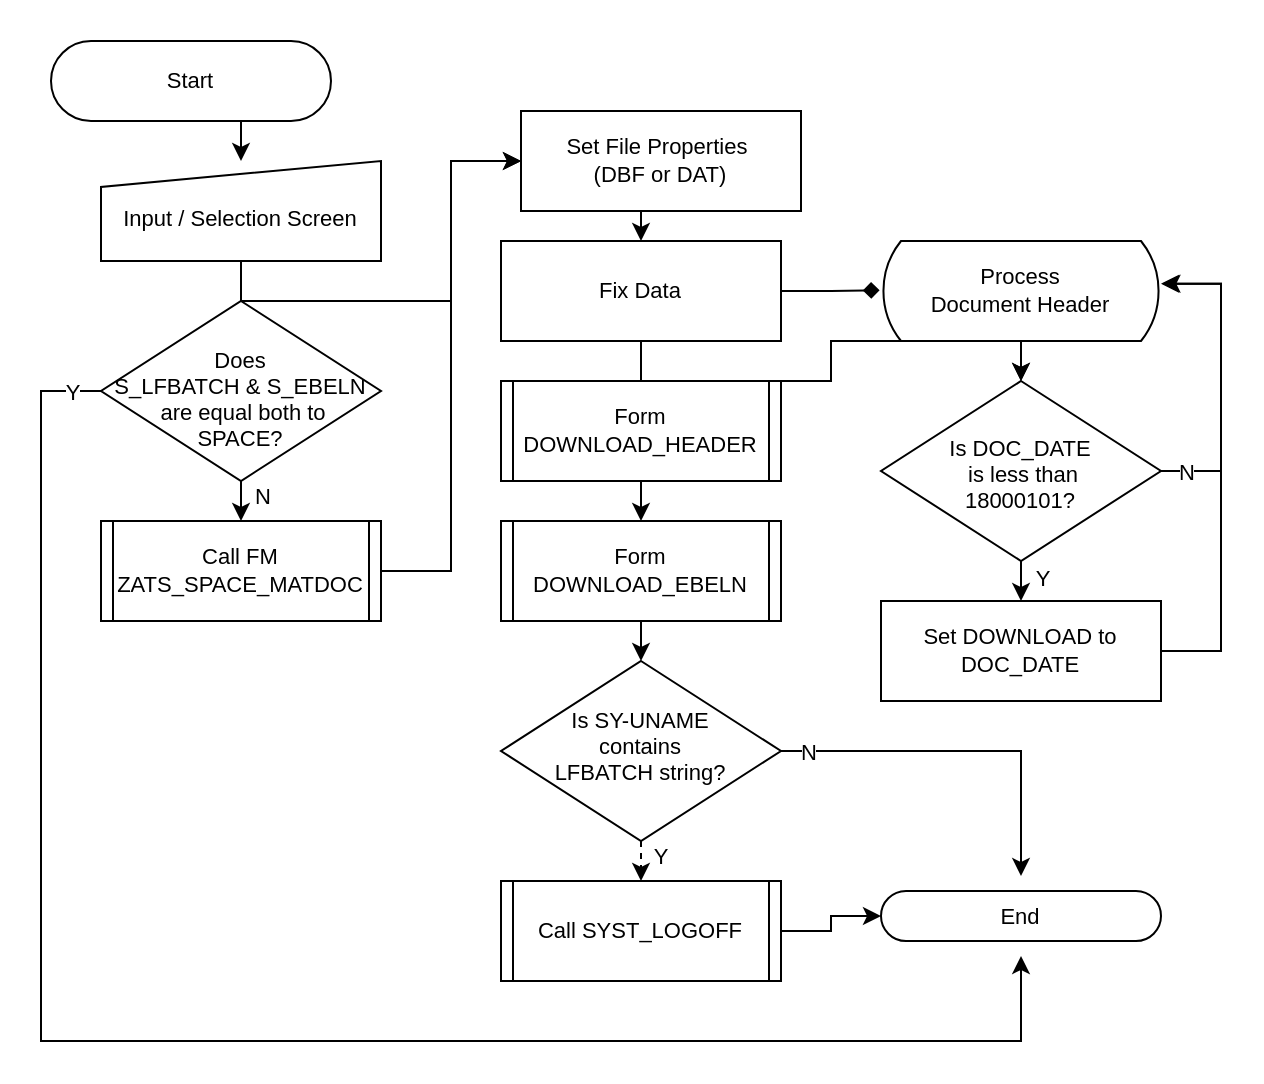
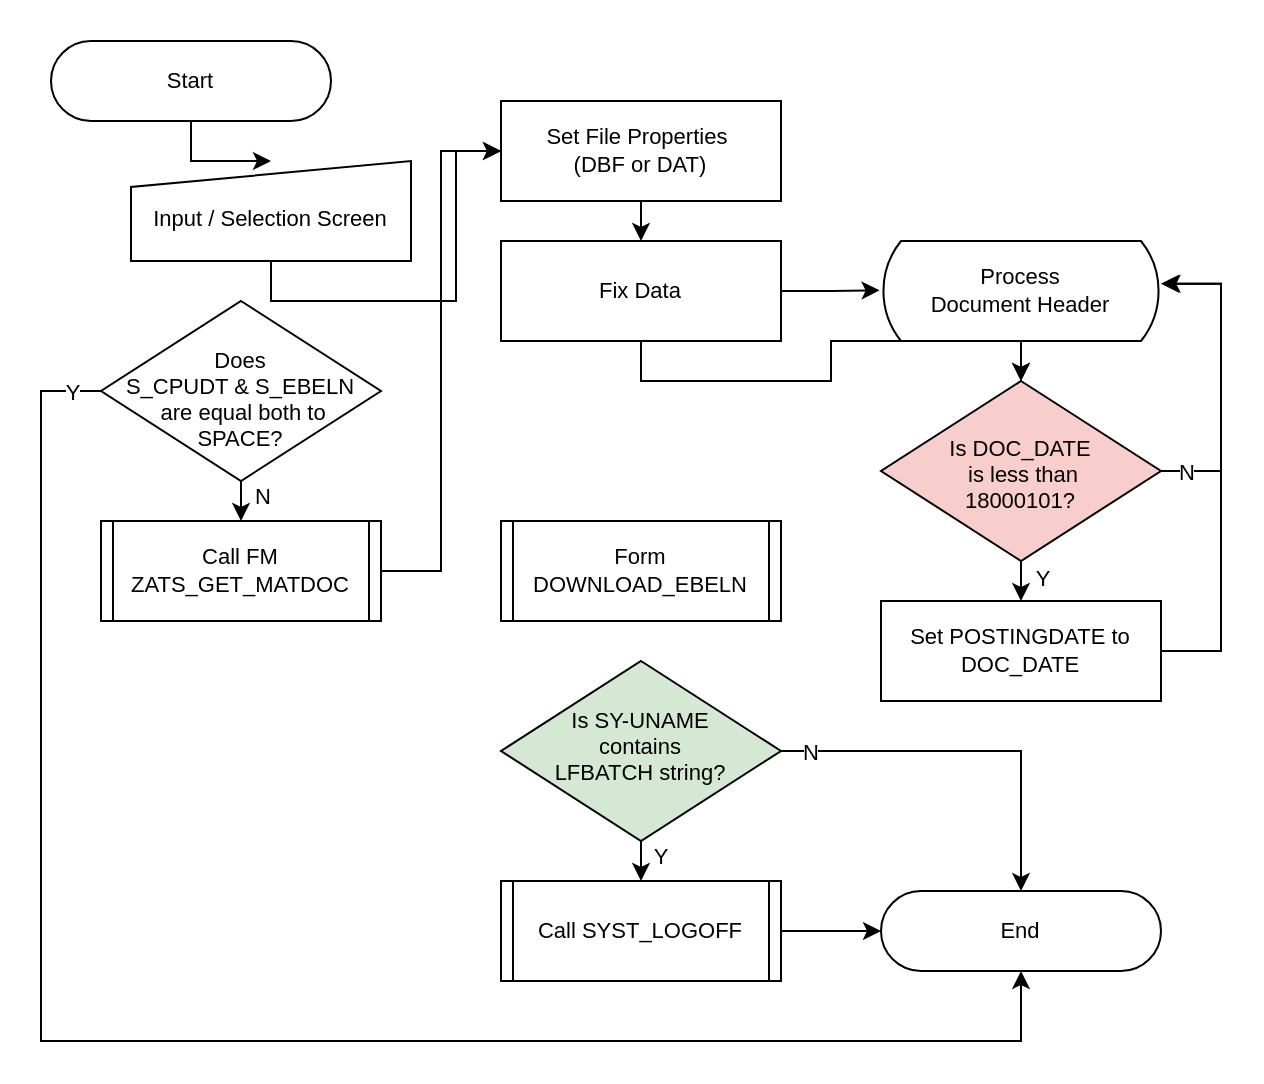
  <mxCell id="0" />
  <mxCell id="1" parent="0" />
  <mxCell id="2" style="edgeStyle=orthogonalEdgeStyle;rounded=0;orthogonalLoop=1;jettySize=auto;html=1;exitX=0.5;exitY=0.5;exitDx=0;exitDy=20;exitPerimeter=0;entryX=0.5;entryY=0;entryDx=0;entryDy=0;" edge="1" parent="1" source="3" target="5"><mxGeometry relative="1" as="geometry" /></mxCell>
  <mxCell id="3" value="Start" style="html=1;dashed=0;whiteSpace=wrap;shape=mxgraph.dfd.start;fontSize=11;" vertex="1" parent="1"><mxGeometry x="25" y="20" width="140" height="40" as="geometry" /></mxCell>
  <mxCell id="4" style="edgeStyle=orthogonalEdgeStyle;rounded=0;orthogonalLoop=1;jettySize=auto;html=1;exitX=0.5;exitY=1;exitDx=0;exitDy=0;" edge="1" parent="1" source="5" target="11"><mxGeometry relative="1" as="geometry" /></mxCell>
- <mxCell id="5" value="Input / Selection Screen" style="shape=manualInput;whiteSpace=wrap;html=1;fontSize=11;size=13;spacingTop=7;" vertex="1" parent="1"><mxGeometry x="50" y="80" width="140" height="50" as="geometry" /></mxCell>
+ <mxCell id="5" value="Input / Selection Screen" style="shape=manualInput;whiteSpace=wrap;html=1;fontSize=11;size=13;spacingTop=7;" vertex="1" parent="1"><mxGeometry x="65" y="80" width="140" height="50" as="geometry" /></mxCell>
  <mxCell id="6" style="edgeStyle=orthogonalEdgeStyle;rounded=0;orthogonalLoop=1;jettySize=auto;html=1;exitX=0.5;exitY=1;exitDx=0;exitDy=0;entryX=0.5;entryY=0;entryDx=0;entryDy=0;" edge="1" parent="1" source="7" target="9"><mxGeometry relative="1" as="geometry" /></mxCell>
- <mxCell id="7" value="&lt;br&gt;Does&lt;br&gt;S_LFBATCH &amp;amp; S_EBELN&lt;br&gt;&amp;nbsp;are equal both to &lt;br&gt;SPACE?" style="rhombus;whiteSpace=wrap;html=1;fontSize=11;spacingTop=-5;" vertex="1" parent="1"><mxGeometry x="50" y="150" width="140" height="90" as="geometry" /></mxCell>
+ <mxCell id="7" value="&lt;br&gt;Does&lt;br&gt;S_CPUDT &amp;amp; S_EBELN&lt;br&gt;&amp;nbsp;are equal both to &lt;br&gt;SPACE?" style="rhombus;whiteSpace=wrap;html=1;fontSize=11;spacingTop=-5;" vertex="1" parent="1"><mxGeometry x="50" y="150" width="140" height="90" as="geometry" /></mxCell>
  <mxCell id="8" style="edgeStyle=orthogonalEdgeStyle;rounded=0;orthogonalLoop=1;jettySize=auto;html=1;exitX=1;exitY=0.5;exitDx=0;exitDy=0;entryX=0;entryY=0.5;entryDx=0;entryDy=0;" edge="1" parent="1" source="9" target="11"><mxGeometry relative="1" as="geometry" /></mxCell>
- <mxCell id="9" value="&lt;font style=&quot;font-size: 11px;&quot;&gt;Call FM ZATS_SPACE_MATDOC&lt;br&gt;&lt;/font&gt;" style="shape=process;whiteSpace=wrap;html=1;backgroundOutline=1;fontSize=11;size=0.042;" vertex="1" parent="1"><mxGeometry x="50" y="260" width="140" height="50" as="geometry" /></mxCell>
+ <mxCell id="9" value="&lt;font style=&quot;font-size: 11px;&quot;&gt;Call FM ZATS_GET_MATDOC&lt;br&gt;&lt;/font&gt;" style="shape=process;whiteSpace=wrap;html=1;backgroundOutline=1;fontSize=11;size=0.042;" vertex="1" parent="1"><mxGeometry x="50" y="260" width="140" height="50" as="geometry" /></mxCell>
  <mxCell id="10" style="edgeStyle=orthogonalEdgeStyle;rounded=0;orthogonalLoop=1;jettySize=auto;html=1;exitX=0.5;exitY=1;exitDx=0;exitDy=0;entryX=0.5;entryY=0;entryDx=0;entryDy=0;" edge="1" parent="1" source="11" target="18"><mxGeometry relative="1" as="geometry" /></mxCell>
- <mxCell id="11" value="&lt;font style=&quot;font-size: 11px;&quot;&gt;Set File Properties&amp;nbsp;&lt;br&gt;(DBF or DAT)&lt;br&gt;&lt;/font&gt;" style="shape=process;whiteSpace=wrap;html=1;backgroundOutline=1;fontSize=11;size=0;" vertex="1" parent="1"><mxGeometry x="260" y="55" width="140" height="50" as="geometry" /></mxCell>
+ <mxCell id="11" value="&lt;font style=&quot;font-size: 11px;&quot;&gt;Set File Properties&amp;nbsp;&lt;br&gt;(DBF or DAT)&lt;br&gt;&lt;/font&gt;" style="shape=process;whiteSpace=wrap;html=1;backgroundOutline=1;fontSize=11;size=0;" vertex="1" parent="1"><mxGeometry x="250" y="50" width="140" height="50" as="geometry" /></mxCell>
  <mxCell id="12" style="edgeStyle=orthogonalEdgeStyle;rounded=0;orthogonalLoop=1;jettySize=auto;html=1;exitX=0.5;exitY=1;exitDx=0;exitDy=0;exitPerimeter=0;entryX=0.5;entryY=0;entryDx=0;entryDy=0;" edge="1" parent="1" source="13" target="15"><mxGeometry relative="1" as="geometry" /></mxCell>
  <mxCell id="13" value="Process &lt;br&gt;Document Header" style="html=1;dashed=0;whiteSpace=wrap;shape=mxgraph.dfd.loop;fontSize=11;" vertex="1" parent="1"><mxGeometry x="440" y="120" width="140" height="50" as="geometry" /></mxCell>
  <mxCell id="14" style="edgeStyle=orthogonalEdgeStyle;rounded=0;orthogonalLoop=1;jettySize=auto;html=1;exitX=0.5;exitY=1;exitDx=0;exitDy=0;entryX=0.5;entryY=0;entryDx=0;entryDy=0;" edge="1" parent="1" source="15" target="16"><mxGeometry relative="1" as="geometry" /></mxCell>
- <mxCell id="15" value="Is DOC_DATE&lt;br&gt;&amp;nbsp;is less than &lt;br&gt;18000101?" style="rhombus;whiteSpace=wrap;html=1;fontSize=11;spacingTop=3;" vertex="1" parent="1"><mxGeometry x="440" y="190" width="140" height="90" as="geometry" /></mxCell>
- <mxCell id="16" value="&lt;font style=&quot;font-size: 11px;&quot;&gt;Set DOWNLOAD to DOC_DATE&lt;br&gt;&lt;/font&gt;" style="shape=process;whiteSpace=wrap;html=1;backgroundOutline=1;fontSize=11;size=0;" vertex="1" parent="1"><mxGeometry x="440" y="300" width="140" height="50" as="geometry" /></mxCell>
+ <mxCell id="15" value="Is DOC_DATE&lt;br&gt;&amp;nbsp;is less than &lt;br&gt;18000101?" style="rhombus;whiteSpace=wrap;html=1;fontSize=11;spacingTop=3;fillColor=#f8cecc;" vertex="1" parent="1"><mxGeometry x="440" y="190" width="140" height="90" as="geometry" /></mxCell>
+ <mxCell id="16" value="&lt;font style=&quot;font-size: 11px;&quot;&gt;Set POSTINGDATE to DOC_DATE&lt;br&gt;&lt;/font&gt;" style="shape=process;whiteSpace=wrap;html=1;backgroundOutline=1;fontSize=11;size=0;" vertex="1" parent="1"><mxGeometry x="440" y="300" width="140" height="50" as="geometry" /></mxCell>
  <mxCell id="17" style="edgeStyle=orthogonalEdgeStyle;rounded=0;orthogonalLoop=1;jettySize=auto;html=1;exitX=0.5;exitY=1;exitDx=0;exitDy=0;" edge="1" parent="1" source="18" target="15"><mxGeometry relative="1" as="geometry" /></mxCell>
  <mxCell id="18" value="&lt;font style=&quot;font-size: 11px;&quot;&gt;Fix Data&lt;br&gt;&lt;/font&gt;" style="shape=process;whiteSpace=wrap;html=1;backgroundOutline=1;fontSize=11;size=0;" vertex="1" parent="1"><mxGeometry x="250" y="120" width="140" height="50" as="geometry" /></mxCell>
- <mxCell id="19" style="edgeStyle=orthogonalEdgeStyle;rounded=0;orthogonalLoop=1;jettySize=auto;html=1;exitX=1;exitY=0.5;exitDx=0;exitDy=0;entryX=-0.005;entryY=0.493;entryDx=0;entryDy=0;entryPerimeter=0;endArrow=diamond;" edge="1" parent="1" source="18" target="13"><mxGeometry relative="1" as="geometry" /></mxCell>
- <mxCell id="20" style="edgeStyle=orthogonalEdgeStyle;rounded=0;orthogonalLoop=1;jettySize=auto;html=1;exitX=0.5;exitY=1;exitDx=0;exitDy=0;entryX=0.5;entryY=0;entryDx=0;entryDy=0;" edge="1" parent="1" source="21" target="23"><mxGeometry relative="1" as="geometry" /></mxCell>
- <mxCell id="21" value="&lt;font style=&quot;font-size: 11px;&quot;&gt;Form DOWNLOAD_HEADER&lt;br&gt;&lt;/font&gt;" style="shape=process;whiteSpace=wrap;html=1;backgroundOutline=1;fontSize=11;size=0.042;" vertex="1" parent="1"><mxGeometry x="250" y="190" width="140" height="50" as="geometry" /></mxCell>
- <mxCell id="22" style="edgeStyle=orthogonalEdgeStyle;rounded=0;orthogonalLoop=1;jettySize=auto;html=1;exitX=0.5;exitY=1;exitDx=0;exitDy=0;entryX=0.5;entryY=0;entryDx=0;entryDy=0;" edge="1" parent="1" source="23" target="25"><mxGeometry relative="1" as="geometry" /></mxCell>
+ <mxCell id="19" style="edgeStyle=orthogonalEdgeStyle;rounded=0;orthogonalLoop=1;jettySize=auto;html=1;exitX=1;exitY=0.5;exitDx=0;exitDy=0;entryX=-0.005;entryY=0.493;entryDx=0;entryDy=0;entryPerimeter=0;" edge="1" parent="1" source="18" target="13"><mxGeometry relative="1" as="geometry" /></mxCell>
  <mxCell id="23" value="&lt;font style=&quot;font-size: 11px;&quot;&gt;Form &lt;br&gt;DOWNLOAD_EBELN&lt;br&gt;&lt;/font&gt;" style="shape=process;whiteSpace=wrap;html=1;backgroundOutline=1;fontSize=11;size=0.042;" vertex="1" parent="1"><mxGeometry x="250" y="260" width="140" height="50" as="geometry" /></mxCell>
- <mxCell id="24" style="edgeStyle=orthogonalEdgeStyle;rounded=0;orthogonalLoop=1;jettySize=auto;html=1;exitX=0.5;exitY=1;exitDx=0;exitDy=0;entryX=0.5;entryY=0;entryDx=0;entryDy=0;dashed=1;" edge="1" parent="1" source="25" target="26"><mxGeometry relative="1" as="geometry" /></mxCell>
- <mxCell id="25" value="Is SY-UNAME &lt;br&gt;contains&lt;br&gt;LFBATCH string?" style="rhombus;whiteSpace=wrap;html=1;fontSize=11;spacingTop=-5;" vertex="1" parent="1"><mxGeometry x="250" y="330" width="140" height="90" as="geometry" /></mxCell>
+ <mxCell id="24" style="edgeStyle=orthogonalEdgeStyle;rounded=0;orthogonalLoop=1;jettySize=auto;html=1;exitX=0.5;exitY=1;exitDx=0;exitDy=0;entryX=0.5;entryY=0;entryDx=0;entryDy=0;" edge="1" parent="1" source="25" target="26"><mxGeometry relative="1" as="geometry" /></mxCell>
+ <mxCell id="25" value="Is SY-UNAME &lt;br&gt;contains&lt;br&gt;LFBATCH string?" style="rhombus;whiteSpace=wrap;html=1;fontSize=11;spacingTop=-5;fillColor=#d5e8d4;" vertex="1" parent="1"><mxGeometry x="250" y="330" width="140" height="90" as="geometry" /></mxCell>
  <mxCell id="26" value="&lt;font style=&quot;font-size: 11px;&quot;&gt;Call SYST_LOGOFF&lt;br&gt;&lt;/font&gt;" style="shape=process;whiteSpace=wrap;html=1;backgroundOutline=1;fontSize=11;size=0.042;" vertex="1" parent="1"><mxGeometry x="250" y="440" width="140" height="50" as="geometry" /></mxCell>
- <mxCell id="27" value="End" style="html=1;dashed=0;whiteSpace=wrap;shape=mxgraph.dfd.start;fontSize=11;" vertex="1" parent="1"><mxGeometry x="440" y="445" width="140" height="25" as="geometry" /></mxCell>
+ <mxCell id="27" value="End" style="html=1;dashed=0;whiteSpace=wrap;shape=mxgraph.dfd.start;fontSize=11;" vertex="1" parent="1"><mxGeometry x="440" y="445" width="140" height="40" as="geometry" /></mxCell>
  <mxCell id="28" style="edgeStyle=orthogonalEdgeStyle;rounded=0;orthogonalLoop=1;jettySize=auto;html=1;exitX=1;exitY=0.5;exitDx=0;exitDy=0;entryX=1;entryY=0.427;entryDx=0;entryDy=0;entryPerimeter=0;" edge="1" parent="1" source="15" target="13"><mxGeometry relative="1" as="geometry"><Array as="points"><mxPoint x="610" y="235" /><mxPoint x="610" y="141" /></Array></mxGeometry></mxCell>
  <mxCell id="29" value="N" style="edgeLabel;html=1;align=center;verticalAlign=middle;resizable=0;points=[];" vertex="1" connectable="0" parent="28"><mxGeometry x="-0.848" relative="1" as="geometry"><mxPoint as="offset" /></mxGeometry></mxCell>
  <mxCell id="30" value="Y" style="text;html=1;align=center;verticalAlign=middle;resizable=0;points=[];autosize=1;strokeColor=none;fillColor=none;fontSize=11;" vertex="1" parent="1"><mxGeometry x="315" y="413" width="30" height="30" as="geometry" /></mxCell>
  <mxCell id="31" value="N" style="text;html=1;align=center;verticalAlign=middle;resizable=0;points=[];autosize=1;strokeColor=none;fillColor=none;fontSize=11;" vertex="1" parent="1"><mxGeometry x="116" y="233" width="30" height="30" as="geometry" /></mxCell>
  <mxCell id="32" value="Y" style="text;html=1;align=center;verticalAlign=middle;resizable=0;points=[];autosize=1;strokeColor=none;fillColor=none;fontSize=11;" vertex="1" parent="1"><mxGeometry x="506" y="274" width="30" height="30" as="geometry" /></mxCell>
  <mxCell id="33" style="edgeStyle=orthogonalEdgeStyle;rounded=0;orthogonalLoop=1;jettySize=auto;html=1;exitX=1;exitY=0.5;exitDx=0;exitDy=0;entryX=0;entryY=0.5;entryDx=0;entryDy=0;entryPerimeter=0;" edge="1" parent="1" source="26" target="27"><mxGeometry relative="1" as="geometry" /></mxCell>
  <mxCell id="34" style="edgeStyle=orthogonalEdgeStyle;rounded=0;orthogonalLoop=1;jettySize=auto;html=1;exitX=1;exitY=0.5;exitDx=0;exitDy=0;entryX=0.5;entryY=0.5;entryDx=0;entryDy=-20;entryPerimeter=0;" edge="1" parent="1" source="25" target="27"><mxGeometry relative="1" as="geometry" /></mxCell>
  <mxCell id="35" value="N" style="edgeLabel;html=1;align=center;verticalAlign=middle;resizable=0;points=[];" vertex="1" connectable="0" parent="34"><mxGeometry x="-0.856" relative="1" as="geometry"><mxPoint as="offset" /></mxGeometry></mxCell>
  <mxCell id="36" style="edgeStyle=orthogonalEdgeStyle;rounded=0;orthogonalLoop=1;jettySize=auto;html=1;exitX=0;exitY=0.5;exitDx=0;exitDy=0;entryX=0.5;entryY=0.5;entryDx=0;entryDy=20;entryPerimeter=0;" edge="1" parent="1" source="7" target="27"><mxGeometry relative="1" as="geometry"><Array as="points"><mxPoint x="20" y="195" /><mxPoint x="20" y="520" /><mxPoint x="510" y="520" /></Array></mxGeometry></mxCell>
  <mxCell id="37" value="Y" style="edgeLabel;html=1;align=center;verticalAlign=middle;resizable=0;points=[];" vertex="1" connectable="0" parent="36"><mxGeometry x="-0.967" relative="1" as="geometry"><mxPoint as="offset" /></mxGeometry></mxCell>
  <mxCell id="38" style="edgeStyle=orthogonalEdgeStyle;rounded=0;orthogonalLoop=1;jettySize=auto;html=1;exitX=1;exitY=0.5;exitDx=0;exitDy=0;entryX=1.005;entryY=0.427;entryDx=0;entryDy=0;entryPerimeter=0;" edge="1" parent="1" source="16" target="13"><mxGeometry relative="1" as="geometry"><Array as="points"><mxPoint x="610" y="325" /><mxPoint x="610" y="141" /></Array></mxGeometry></mxCell>
